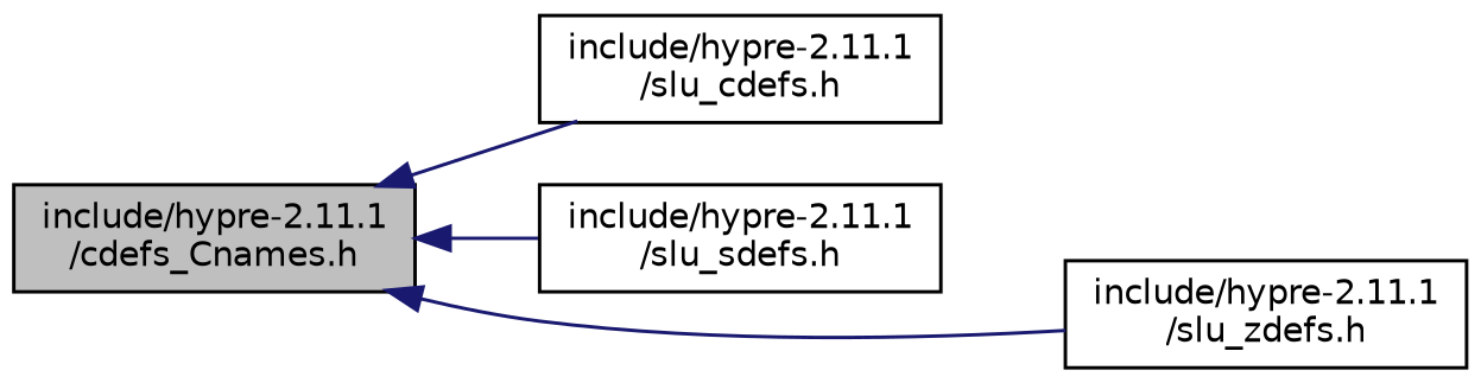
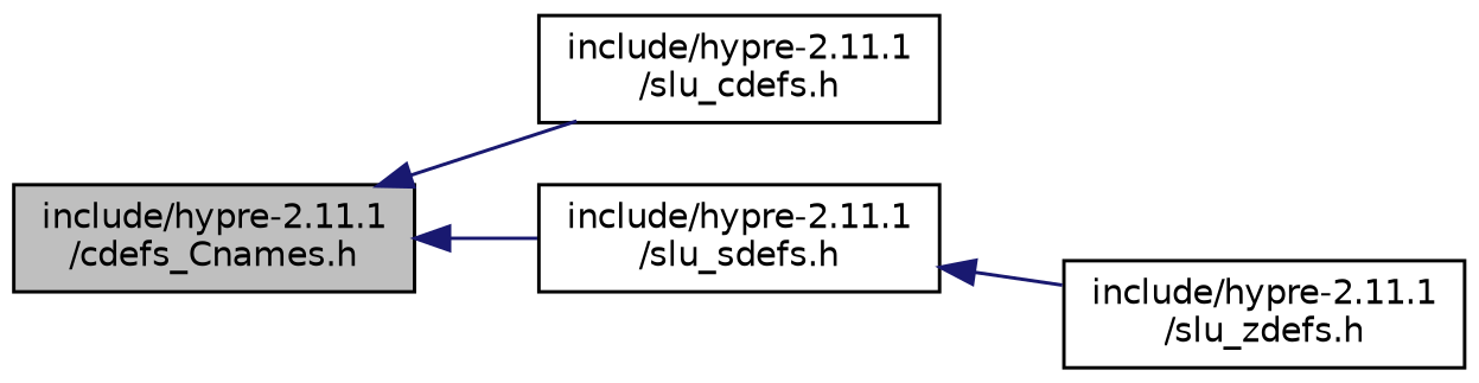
  digraph {
    rankdir=LR
    node [color=black fillcolor=white fontname=Helvetica fontsize=10 shape=record style=filled]
    edge [color=midnightblue dir=back fontname=Helvetica fontsize=10 labelfontname=Helvetica labelfontsize=10 style=solid]
    n1 [fillcolor=grey75 fontcolor=black height=0.2 label="include/hypre-2.11.1\l/cdefs_Cnames.h" width=0.4]
    n2 [height=0.2 label="include/hypre-2.11.1\l/slu_cdefs.h" width=0.4]
    n3 [height=0.2 label="include/hypre-2.11.1\l/slu_sdefs.h" width=0.4]
    n4 [height=0.2 label="include/hypre-2.11.1\l/slu_zdefs.h" width=0.4]
    n1 -> n2
    n1 -> n3
-   n1 -> n4
+   n3 -> n4
  }
